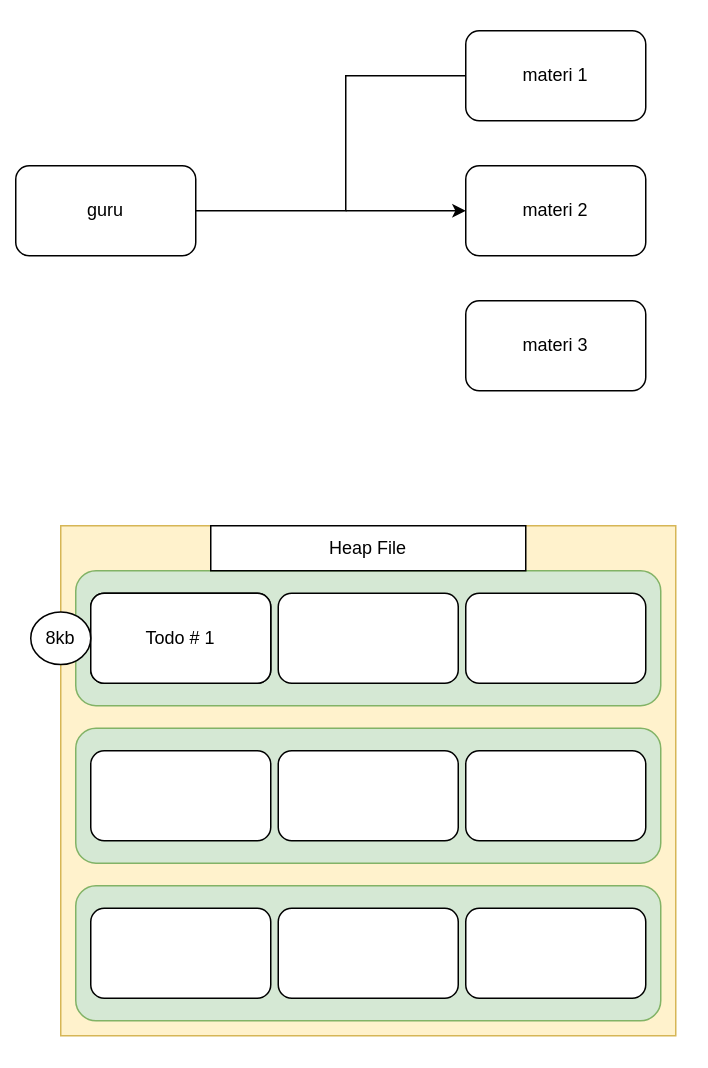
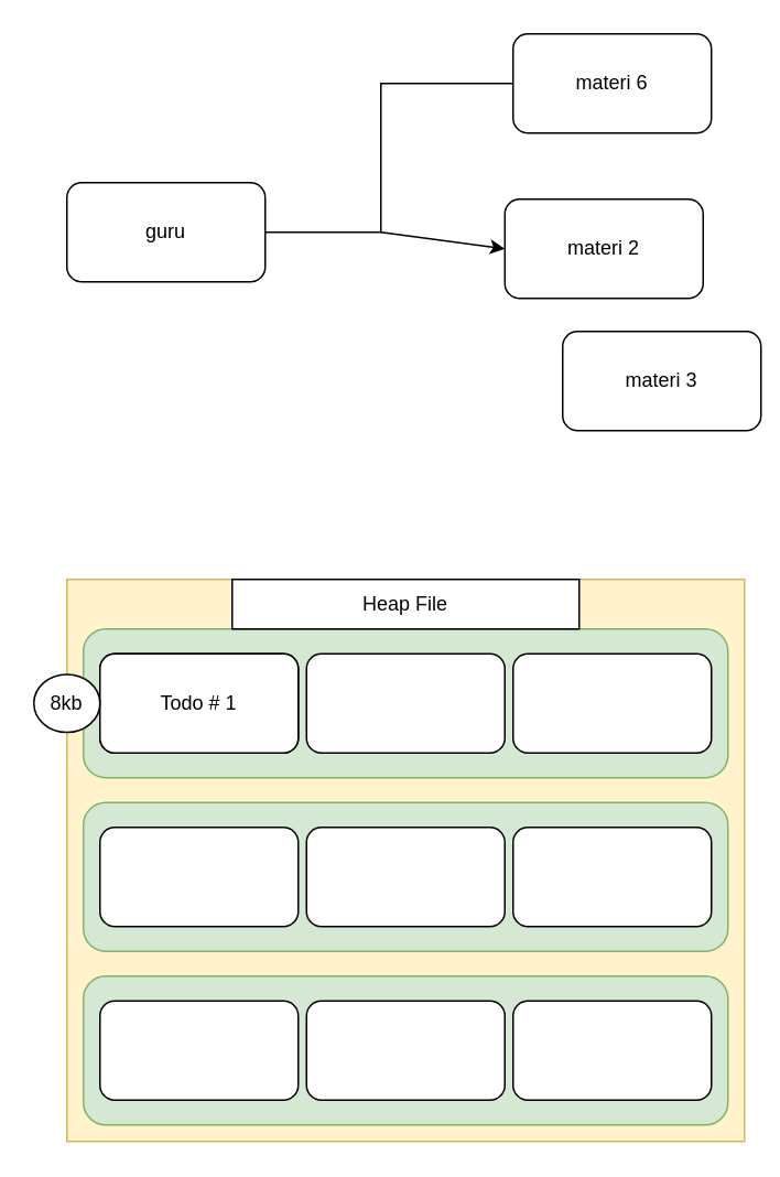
  <mxCell id="0" />
  <mxCell id="1" parent="0" />
  <mxCell id="2" value="" style="edgeStyle=orthogonalEdgeStyle;rounded=0;orthogonalLoop=1;jettySize=auto;html=1;endArrow=none;" parent="1" source="3" target="4" edge="1"><mxGeometry relative="1" as="geometry"><Array as="points"><mxPoint x="230" y="140" /><mxPoint x="230" y="50" /></Array></mxGeometry></mxCell>
- <mxCell id="3" value="guru" style="rounded=1;whiteSpace=wrap;html=1;" parent="1" vertex="1"><mxGeometry x="10" y="110" width="120" height="60" as="geometry" /></mxCell>
- <mxCell id="4" value="materi 1" style="whiteSpace=wrap;html=1;rounded=1;" parent="1" vertex="1"><mxGeometry x="310" y="20" width="120" height="60" as="geometry" /></mxCell>
- <mxCell id="5" value="materi 2" style="whiteSpace=wrap;html=1;rounded=1;" parent="1" vertex="1"><mxGeometry x="310" y="110" width="120" height="60" as="geometry" /></mxCell>
- <mxCell id="6" value="materi 3" style="whiteSpace=wrap;html=1;rounded=1;" parent="1" vertex="1"><mxGeometry x="310" y="200" width="120" height="60" as="geometry" /></mxCell>
+ <mxCell id="3" value="guru" style="rounded=1;whiteSpace=wrap;html=1;" parent="1" vertex="1"><mxGeometry x="40" y="110" width="120" height="60" as="geometry" /></mxCell>
+ <mxCell id="4" value="materi 6" style="whiteSpace=wrap;html=1;rounded=1;" parent="1" vertex="1"><mxGeometry x="310" y="20" width="120" height="60" as="geometry" /></mxCell>
+ <mxCell id="5" value="materi 2" style="whiteSpace=wrap;html=1;rounded=1;" parent="1" vertex="1"><mxGeometry x="305" y="120" width="120" height="60" as="geometry" /></mxCell>
+ <mxCell id="6" value="materi 3" style="whiteSpace=wrap;html=1;rounded=1;" parent="1" vertex="1"><mxGeometry x="340" y="200" width="120" height="60" as="geometry" /></mxCell>
  <mxCell id="7" value="" style="endArrow=classic;html=1;rounded=0;entryX=0;entryY=0.5;entryDx=0;entryDy=0;" parent="1" target="5" edge="1"><mxGeometry width="50" height="50" relative="1" as="geometry"><mxPoint x="230" y="140" as="sourcePoint" /><mxPoint x="280" y="90" as="targetPoint" /></mxGeometry></mxCell>
  <mxCell id="8" value="" style="rounded=0;whiteSpace=wrap;html=1;fillColor=#fff2cc;strokeColor=#d6b656;" parent="1" vertex="1"><mxGeometry x="40" y="350" width="410" height="340" as="geometry" /></mxCell>
  <mxCell id="9" value="" style="rounded=1;whiteSpace=wrap;html=1;fillColor=#d5e8d4;strokeColor=#82b366;" parent="1" vertex="1"><mxGeometry x="50" y="380" width="390" height="90" as="geometry" /></mxCell>
  <mxCell id="10" value="" style="rounded=1;whiteSpace=wrap;html=1;" parent="1" vertex="1"><mxGeometry x="60" y="395" width="120" height="60" as="geometry" /></mxCell>
  <mxCell id="11" value="" style="rounded=1;whiteSpace=wrap;html=1;" parent="1" vertex="1"><mxGeometry x="185" y="395" width="120" height="60" as="geometry" /></mxCell>
  <mxCell id="12" value="" style="rounded=1;whiteSpace=wrap;html=1;" parent="1" vertex="1"><mxGeometry x="310" y="395" width="120" height="60" as="geometry" /></mxCell>
  <mxCell id="13" value="" style="rounded=1;whiteSpace=wrap;html=1;fillColor=#d5e8d4;strokeColor=#82b366;" parent="1" vertex="1"><mxGeometry x="50" y="485" width="390" height="90" as="geometry" /></mxCell>
  <mxCell id="14" value="" style="rounded=1;whiteSpace=wrap;html=1;" parent="1" vertex="1"><mxGeometry x="60" y="500" width="120" height="60" as="geometry" /></mxCell>
  <mxCell id="15" value="" style="rounded=1;whiteSpace=wrap;html=1;" parent="1" vertex="1"><mxGeometry x="185" y="500" width="120" height="60" as="geometry" /></mxCell>
  <mxCell id="16" value="" style="rounded=1;whiteSpace=wrap;html=1;" parent="1" vertex="1"><mxGeometry x="310" y="500" width="120" height="60" as="geometry" /></mxCell>
  <mxCell id="17" value="" style="rounded=1;whiteSpace=wrap;html=1;fillColor=#d5e8d4;strokeColor=#82b366;" parent="1" vertex="1"><mxGeometry x="50" y="590" width="390" height="90" as="geometry" /></mxCell>
  <mxCell id="18" value="" style="rounded=1;whiteSpace=wrap;html=1;" parent="1" vertex="1"><mxGeometry x="60" y="605" width="120" height="60" as="geometry" /></mxCell>
  <mxCell id="19" value="" style="rounded=1;whiteSpace=wrap;html=1;" parent="1" vertex="1"><mxGeometry x="185" y="605" width="120" height="60" as="geometry" /></mxCell>
  <mxCell id="20" value="" style="rounded=1;whiteSpace=wrap;html=1;" parent="1" vertex="1"><mxGeometry x="310" y="605" width="120" height="60" as="geometry" /></mxCell>
  <mxCell id="21" value="Heap File" style="rounded=0;whiteSpace=wrap;html=1;" parent="1" vertex="1"><mxGeometry x="140" y="350" width="210" height="30" as="geometry" /></mxCell>
  <mxCell id="22" value="Todo # 1" style="rounded=1;whiteSpace=wrap;html=1;" parent="1" vertex="1"><mxGeometry x="60" y="395" width="120" height="60" as="geometry" /></mxCell>
  <mxCell id="23" value="8kb" style="ellipse;whiteSpace=wrap;html=1;" parent="1" vertex="1"><mxGeometry x="20" y="407.5" width="40" height="35" as="geometry" /></mxCell>
